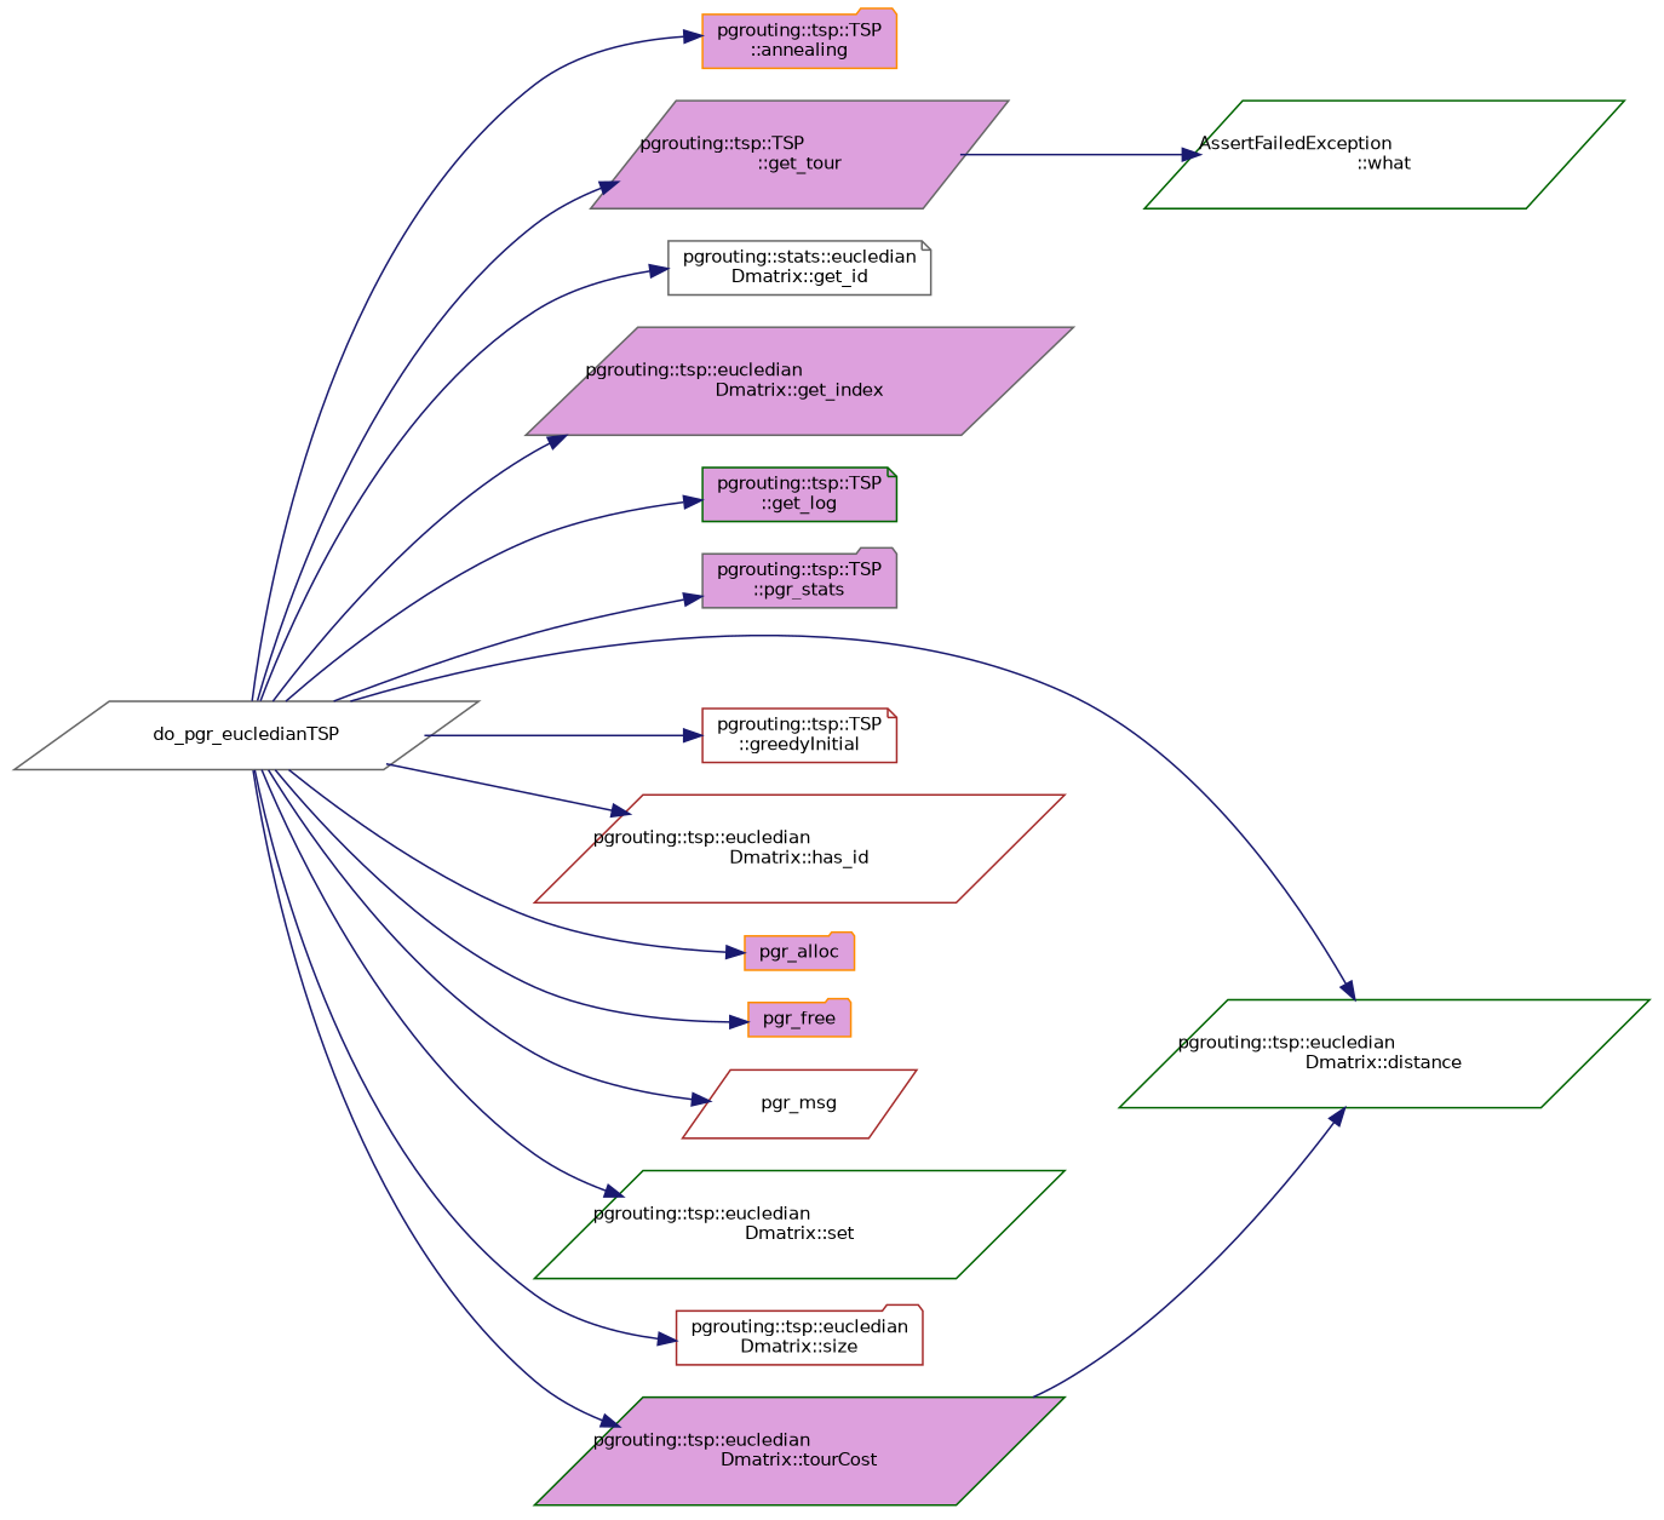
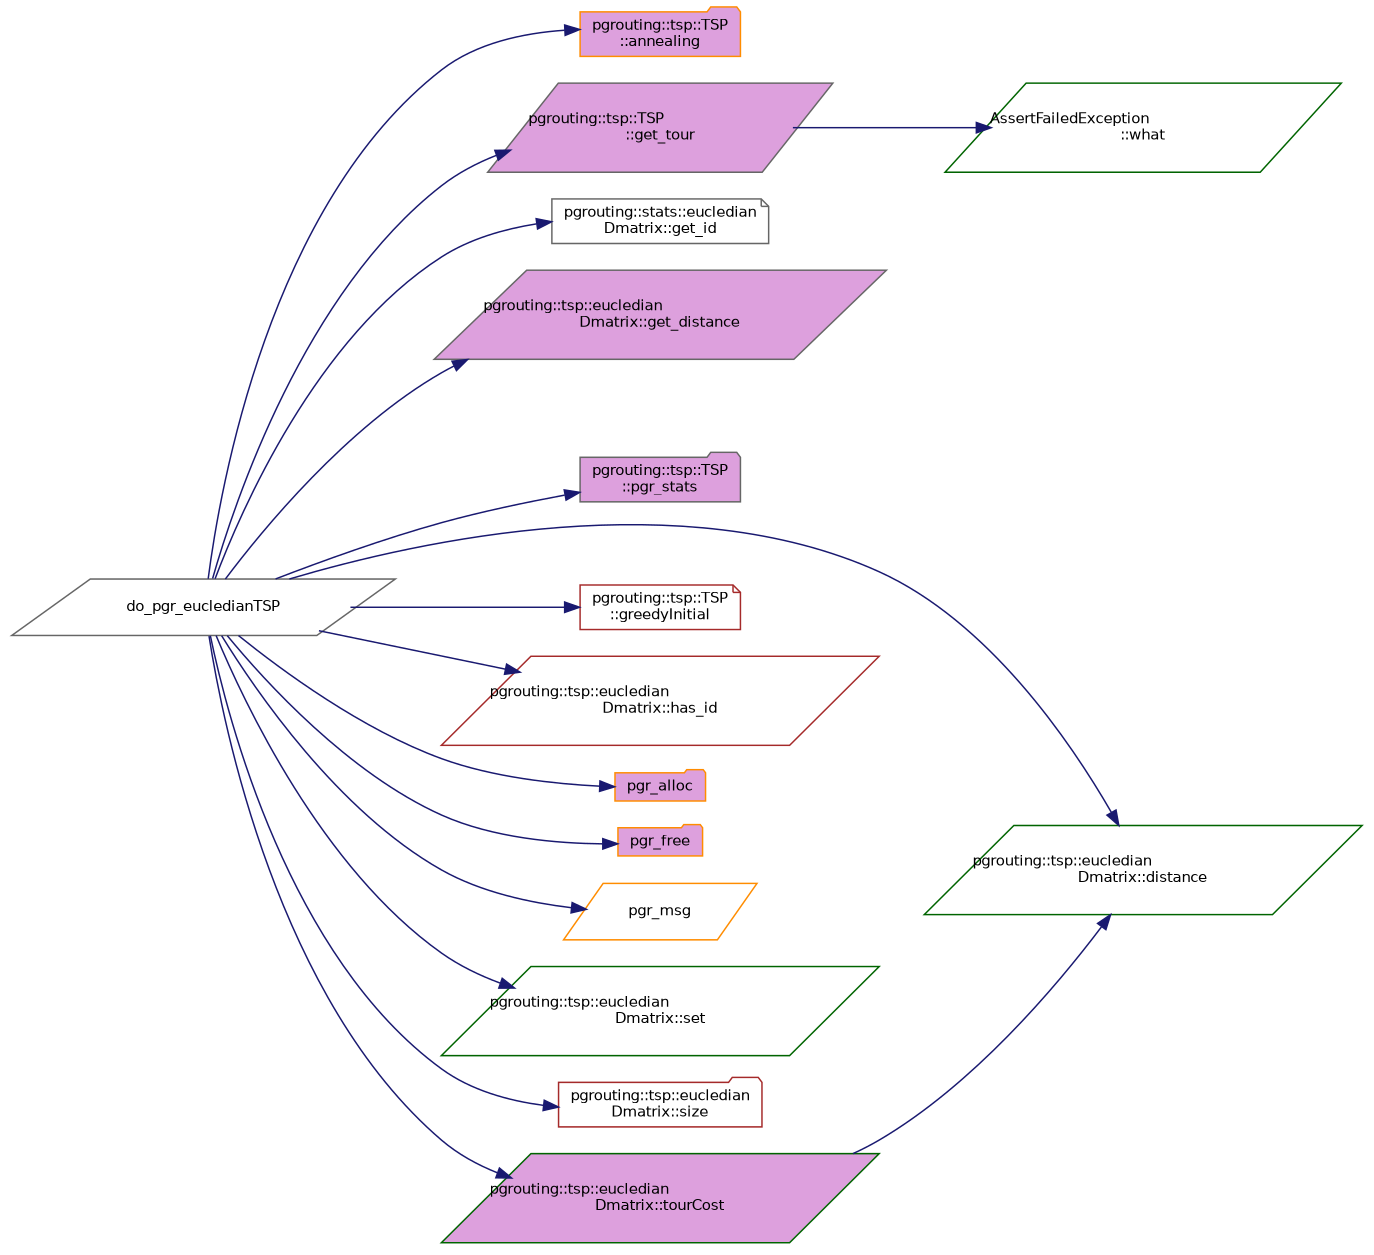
  digraph {
    rankdir=LR
    node [color=gray40 fillcolor=white fontname=Helvetica fontsize=10 shape=parallelogram style=filled]
    edge [color=midnightblue fontname=Helvetica fontsize=10 labelfontname=Helvetica labelfontsize=10 style=solid]
    n1 [fontcolor=black height=0.2 label=do_pgr_eucledianTSP width=0.4]
    n2 [color=darkorange fillcolor=plum height=0.2 label="pgrouting::tsp::TSP\l::annealing" shape=folder width=0.4]
    n3 [color=darkgreen height=0.2 label="pgrouting::tsp::eucledian\lDmatrix::distance" width=0.4]
    n4 [height=0.2 label="pgrouting::stats::eucledian\lDmatrix::get_id" shape=note width=0.4]
-   n5 [fillcolor=plum height=0.2 label="pgrouting::tsp::eucledian\lDmatrix::get_index" width=0.4]
-   n6 [color=darkgreen fillcolor=plum height=0.2 label="pgrouting::tsp::TSP\l::get_log" shape=note width=0.4]
+   n5 [fillcolor=plum height=0.2 label="pgrouting::tsp::eucledian\lDmatrix::get_distance" width=0.4]
    n7 [fillcolor=plum height=0.2 label="pgrouting::tsp::TSP\l::pgr_stats" shape=folder width=0.4]
    n8 [fillcolor=plum height=0.2 label="pgrouting::tsp::TSP\l::get_tour" width=0.4]
    n9 [color=brown height=0.2 label="pgrouting::tsp::TSP\l::greedyInitial" shape=note width=0.4]
    n10 [color=brown height=0.2 label="pgrouting::tsp::eucledian\lDmatrix::has_id" width=0.4]
    n11 [color=darkorange fillcolor=plum height=0.2 label=pgr_alloc shape=folder width=0.4]
    n12 [color=darkorange fillcolor=plum height=0.2 label=pgr_free shape=folder width=0.4]
-   n13 [color=brown height=0.2 label=pgr_msg width=0.4]
+   n13 [color=darkorange height=0.2 label=pgr_msg width=0.4]
    n14 [color=darkgreen height=0.2 label="pgrouting::tsp::eucledian\lDmatrix::set" width=0.4]
    n15 [color=brown height=0.2 label="pgrouting::tsp::eucledian\lDmatrix::size" shape=folder width=0.4]
    n16 [color=darkgreen fillcolor=plum height=0.2 label="pgrouting::tsp::eucledian\lDmatrix::tourCost" width=0.4]
    n17 [color=darkgreen height=0.2 label="AssertFailedException\l::what" width=0.4]
    n1 -> n2
    n1 -> n3
    n1 -> n4
    n1 -> n5
-   n1 -> n6
    n1 -> n7
    n1 -> n8
    n1 -> n9
    n1 -> n10
    n1 -> n11
    n1 -> n12
    n1 -> n13
    n1 -> n14
    n1 -> n15
    n1 -> n16
    n8 -> n17
    n16 -> n3
  }
